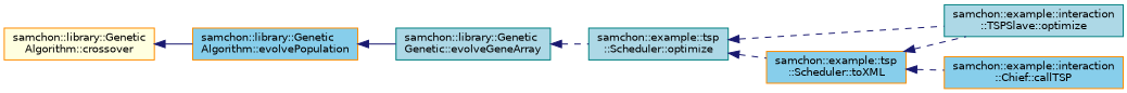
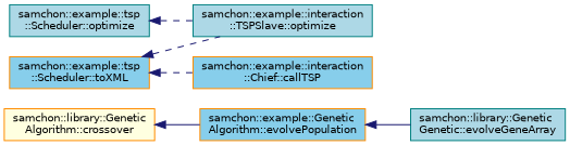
  digraph {
    rankdir=LR
    node [color=darkorange fillcolor=skyblue fontname=Helvetica fontsize=10 shape=record style=filled]
    edge [color=midnightblue dir=back fontname=Helvetica fontsize=10 labelfontname=Helvetica labelfontsize=10 style=dashed]
    n1 [fillcolor=lightyellow fontcolor=black height=0.2 label="samchon::library::Genetic\lAlgorithm::crossover" width=0.4]
-   n2 [height=0.2 label="samchon::library::Genetic\lAlgorithm::evolvePopulation" width=0.4]
+   n2 [height=0.2 label="samchon::example::Genetic\lAlgorithm::evolvePopulation" width=0.4]
    n3 [color=teal fillcolor=lightblue height=0.2 label="samchon::library::Genetic\lGenetic::evolveGeneArray" width=0.4]
    n4 [color=teal fillcolor=lightblue height=0.2 label="samchon::example::tsp\l::Scheduler::optimize" width=0.4]
    n5 [color=teal fillcolor=lightblue height=0.2 label="samchon::example::interaction\l::TSPSlave::optimize" width=0.4]
    n6 [height=0.2 label="samchon::example::tsp\l::Scheduler::toXML" width=0.4]
    n7 [height=0.2 label="samchon::example::interaction\l::Chief::callTSP" width=0.4]
    n1 -> n2 [style=solid]
    n2 -> n3 [style=solid]
-   n3 -> n4
    n4 -> n5
-   n4 -> n6
    n6 -> n5
    n6 -> n7
  }
